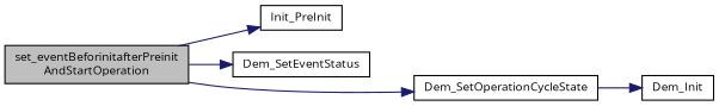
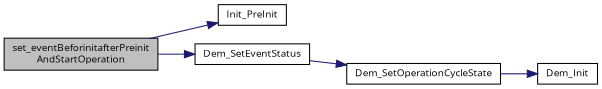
  digraph {
    fontname="Open Sans"
    rankdir=LR
    node [color=black fillcolor=white fontname="Open Sans" fontsize=10 shape=record style=filled]
    edge [color=midnightblue fontname="Open Sans" fontsize=10 labelfontname=Helvetica labelfontsize=10 style=solid]
    n1 [fillcolor=grey75 fontcolor=black height=0.2 label="set_eventBeforinitafterPreinit\lAndStartOperation" width=0.4]
    n2 [height=0.2 label=Init_PreInit width=0.4]
    n3 [height=0.2 label=Dem_SetEventStatus width=0.4]
    n4 [height=0.2 label=Dem_SetOperationCycleState width=0.4]
    n5 [height=0.2 label=Dem_Init width=0.4]
    n1 -> n2
    n1 -> n3
-   n1 -> n4
+   n3 -> n4
    n4 -> n5
  }
